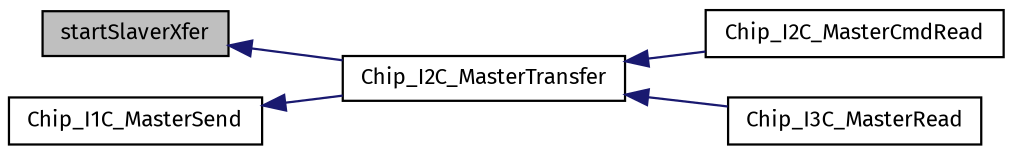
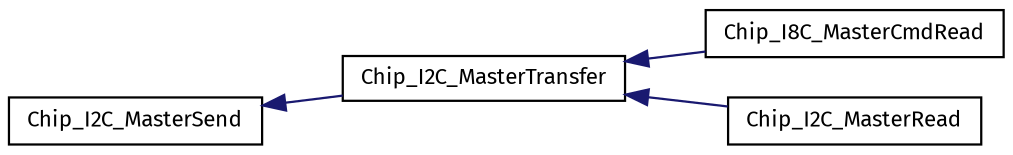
  digraph {
    fontname="Fira Sans"
    rankdir=LR
    node [color=black fillcolor=white fontname="Fira Sans" fontsize=10 shape=record style=filled]
    edge [color=midnightblue dir=back fontname="Fira Sans" fontsize=10 labelfontname=FreeSans labelfontsize=10 style=solid]
-   n1 [fillcolor=grey75 fontcolor=black height=0.2 label=startSlaverXfer width=0.4]
    n2 [height=0.2 label=Chip_I2C_MasterTransfer width=0.4]
-   n3 [height=0.2 label=Chip_I2C_MasterCmdRead width=0.4]
-   n4 [height=0.2 label=Chip_I3C_MasterRead width=0.4]
-   n5 [height=0.2 label=Chip_I1C_MasterSend width=0.4]
-   n1 -> n2
+   n3 [height=0.2 label=Chip_I8C_MasterCmdRead width=0.4]
+   n4 [height=0.2 label=Chip_I2C_MasterRead width=0.4]
+   n5 [height=0.2 label=Chip_I2C_MasterSend width=0.4]
    n2 -> n3
    n2 -> n4
    n5 -> n2
  }
